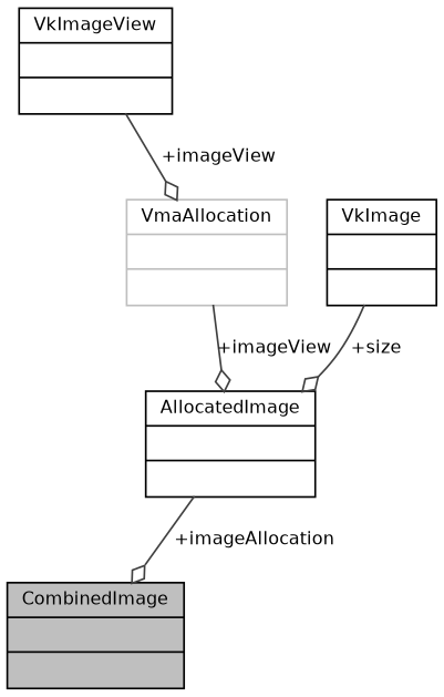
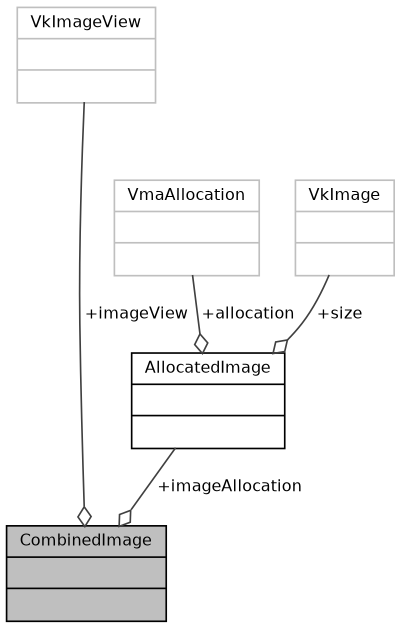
  digraph {
    node [color=grey75 fillcolor=white fontname=Helvetica fontsize=10 shape=record style=filled]
    edge [arrowhead=odiamond color=grey25 fontname=Helvetica fontsize=10 labelfontname=Helvetica labelfontsize=10 style=solid]
    n1 [color=black fillcolor=grey75 fontcolor=black height=0.2 label="{CombinedImage\n||}" width=0.4]
-   n2 [color=black height=0.2 label="{VkImageView\n||}" width=0.4]
+   n2 [height=0.2 label="{VkImageView\n||}" width=0.4]
    n3 [color=black height=0.2 label="{AllocatedImage\n||}" width=0.4]
    n4 [height=0.2 label="{VmaAllocation\n||}" width=0.4]
-   n5 [color=black height=0.2 label="{VkImage\n||}" width=0.4]
-   n2 -> n4 [label=" +imageView"]
+   n5 [height=0.2 label="{VkImage\n||}" width=0.4]
+   n2 -> n1 [label=" +imageView"]
    n3 -> n1 [label=" +imageAllocation"]
-   n4 -> n3 [label=" +imageView"]
+   n4 -> n3 [label=" +allocation"]
    n5 -> n3 [label=" +size"]
  }
